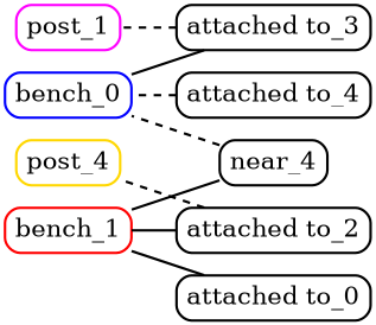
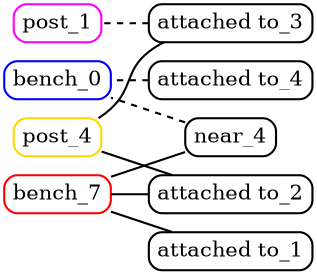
  digraph {
    rankdir=RL
    node [fontsize=20 penwidth=2 shape=box style=rounded]
    edge [arrowhead=none constraint=true penwidth=2]
    n1 [color=blue label=bench_0]
-   n2 [color=red label=bench_1]
+   n2 [color=red label=bench_7]
    n3 [color=magenta label=post_1]
    n4 [color=gold label=post_4]
-   n5 [label="attached to_0"]
+   n5 [label="attached to_1"]
    n6 [label="attached to_2"]
    n7 [label="attached to_3"]
    n8 [label="attached to_4"]
    n9 [label=near_4]
    n5 -> n2
    n6 -> n2
-   n6 -> n4 [style=dashed]
-   n7 -> n1
+   n6 -> n4 [style=solid]
+   n7 -> n4
    n7 -> n3 [style=dashed]
    n8 -> n1 [style=dashed]
    n9 -> n1 [style=dashed]
    n9 -> n2
  }
